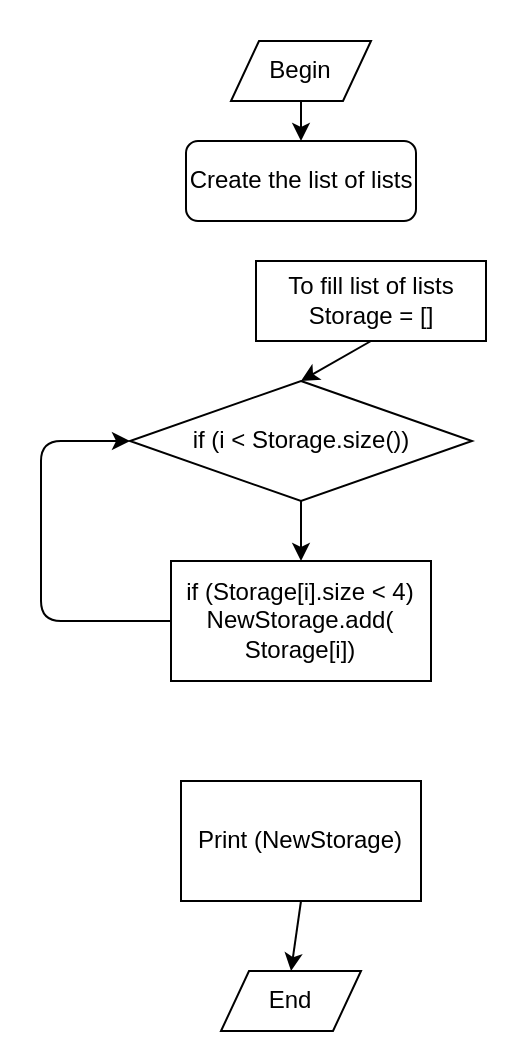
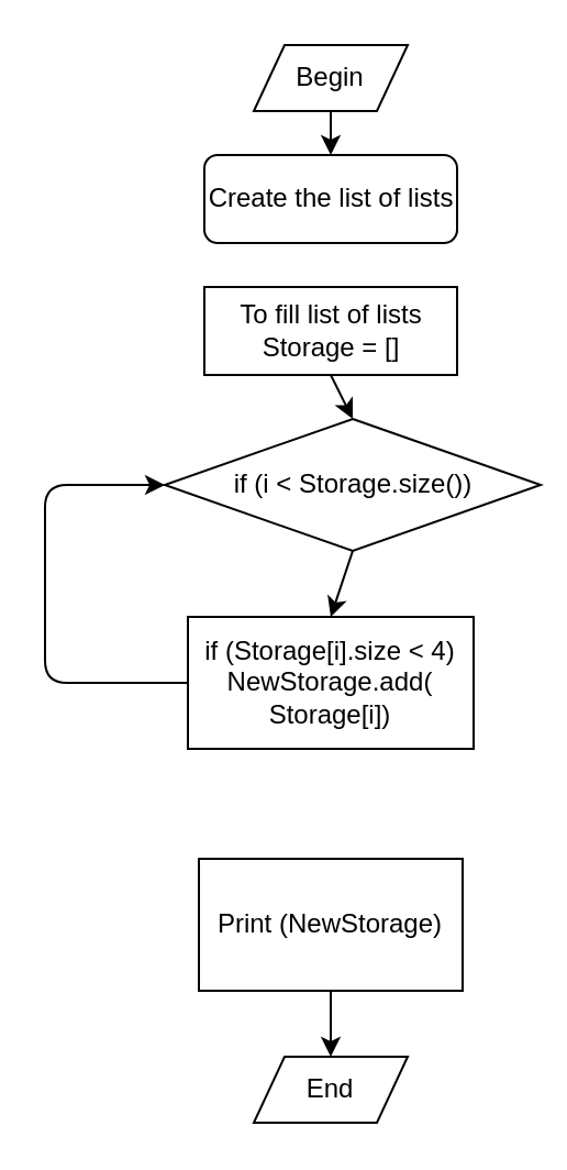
  <mxCell id="0" />
  <mxCell id="1" parent="0" />
  <mxCell id="2" value="Begin" style="shape=parallelogram;perimeter=parallelogramPerimeter;whiteSpace=wrap;html=1;" vertex="1" parent="1"><mxGeometry x="115" y="20" width="70" height="30" as="geometry" /></mxCell>
  <mxCell id="3" value="Create the list of lists" style="whiteSpace=wrap;html=1;rounded=1;" vertex="1" parent="1"><mxGeometry x="92.5" y="70" width="115" height="40" as="geometry" /></mxCell>
- <mxCell id="4" value="To fill list of lists Storage = []" style="rounded=0;whiteSpace=wrap;html=1;" vertex="1" parent="1"><mxGeometry x="127.5" y="130" width="115" height="40" as="geometry" /></mxCell>
+ <mxCell id="4" value="To fill list of lists Storage = []" style="rounded=0;whiteSpace=wrap;html=1;" vertex="1" parent="1"><mxGeometry x="92.5" y="130" width="115" height="40" as="geometry" /></mxCell>
  <mxCell id="5" value="if (Storage[i].size &amp;lt; 4)&lt;br&gt;NewStorage.add( Storage[i])" style="rounded=0;whiteSpace=wrap;html=1;" vertex="1" parent="1"><mxGeometry x="85" y="280" width="130" height="60" as="geometry" /></mxCell>
- <mxCell id="6" value="&lt;span style=&quot;white-space: normal&quot;&gt;if (i &amp;lt; Storage.size())&lt;/span&gt;" style="rhombus;whiteSpace=wrap;html=1;" vertex="1" parent="1"><mxGeometry x="64.5" y="190" width="171" height="60" as="geometry" /></mxCell>
+ <mxCell id="6" value="&lt;span style=&quot;white-space: normal&quot;&gt;if (i &amp;lt; Storage.size())&lt;/span&gt;" style="rhombus;whiteSpace=wrap;html=1;" vertex="1" parent="1"><mxGeometry x="74.5" y="190" width="171" height="60" as="geometry" /></mxCell>
  <mxCell id="7" value="Print (NewStorage)" style="rounded=0;whiteSpace=wrap;html=1;" vertex="1" parent="1"><mxGeometry x="90" y="390" width="120" height="60" as="geometry" /></mxCell>
  <mxCell id="8" value="" style="endArrow=classic;html=1;exitX=0.5;exitY=1;exitDx=0;exitDy=0;entryX=0.5;entryY=0;entryDx=0;entryDy=0;" edge="1" parent="1" source="2" target="3"><mxGeometry width="50" height="50" relative="1" as="geometry"><mxPoint x="-60" y="110" as="sourcePoint" /><mxPoint x="-10" y="60" as="targetPoint" /></mxGeometry></mxCell>
- <mxCell id="9" value="End" style="shape=parallelogram;perimeter=parallelogramPerimeter;whiteSpace=wrap;html=1;" vertex="1" parent="1"><mxGeometry x="110" y="485" width="70" height="30" as="geometry" /></mxCell>
+ <mxCell id="9" value="End" style="shape=parallelogram;perimeter=parallelogramPerimeter;whiteSpace=wrap;html=1;" vertex="1" parent="1"><mxGeometry x="115" y="480" width="70" height="30" as="geometry" /></mxCell>
  <mxCell id="10" value="" style="endArrow=classic;html=1;exitX=0.5;exitY=1;exitDx=0;exitDy=0;entryX=0.5;entryY=0;entryDx=0;entryDy=0;" edge="1" parent="1" source="4" target="6"><mxGeometry width="50" height="50" relative="1" as="geometry"><mxPoint x="-110" y="240" as="sourcePoint" /><mxPoint x="-60" y="190" as="targetPoint" /></mxGeometry></mxCell>
  <mxCell id="11" value="" style="endArrow=classic;html=1;exitX=0.5;exitY=1;exitDx=0;exitDy=0;entryX=0.5;entryY=0;entryDx=0;entryDy=0;" edge="1" parent="1" source="6" target="5"><mxGeometry width="50" height="50" relative="1" as="geometry"><mxPoint x="-130" y="300" as="sourcePoint" /><mxPoint x="-80" y="250" as="targetPoint" /></mxGeometry></mxCell>
  <mxCell id="12" value="" style="endArrow=classic;html=1;exitX=0;exitY=0.5;exitDx=0;exitDy=0;entryX=0;entryY=0.5;entryDx=0;entryDy=0;" edge="1" parent="1" source="5" target="6"><mxGeometry width="50" height="50" relative="1" as="geometry"><mxPoint x="-10" y="330" as="sourcePoint" /><mxPoint x="40" y="280" as="targetPoint" /><Array as="points"><mxPoint x="20" y="310" /><mxPoint x="20" y="220" /></Array></mxGeometry></mxCell>
  <mxCell id="13" value="" style="endArrow=classic;html=1;exitX=0.5;exitY=1;exitDx=0;exitDy=0;entryX=0.5;entryY=0;entryDx=0;entryDy=0;" edge="1" parent="1" source="7" target="9"><mxGeometry width="50" height="50" relative="1" as="geometry"><mxPoint x="-60" y="500" as="sourcePoint" /><mxPoint x="-10" y="450" as="targetPoint" /></mxGeometry></mxCell>
